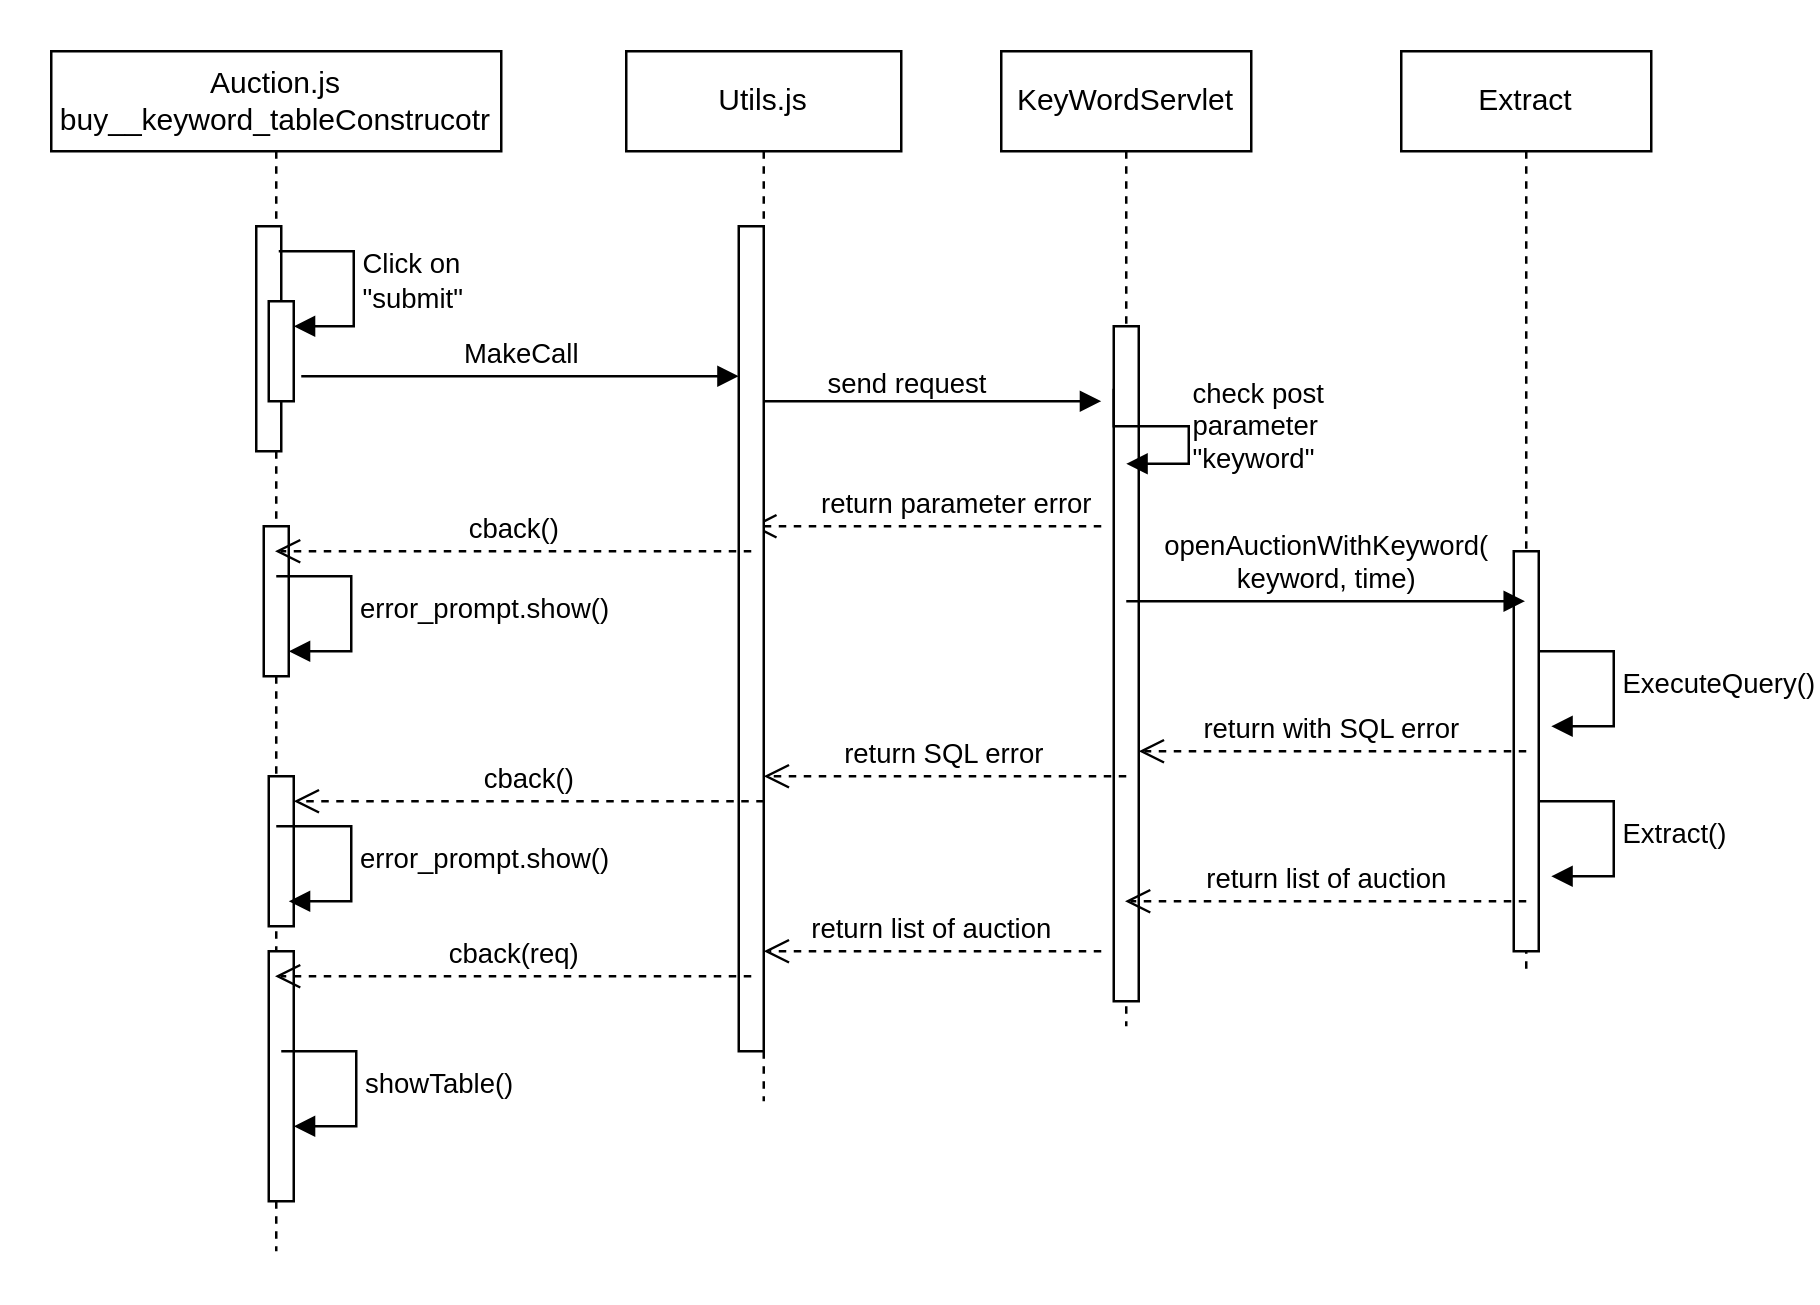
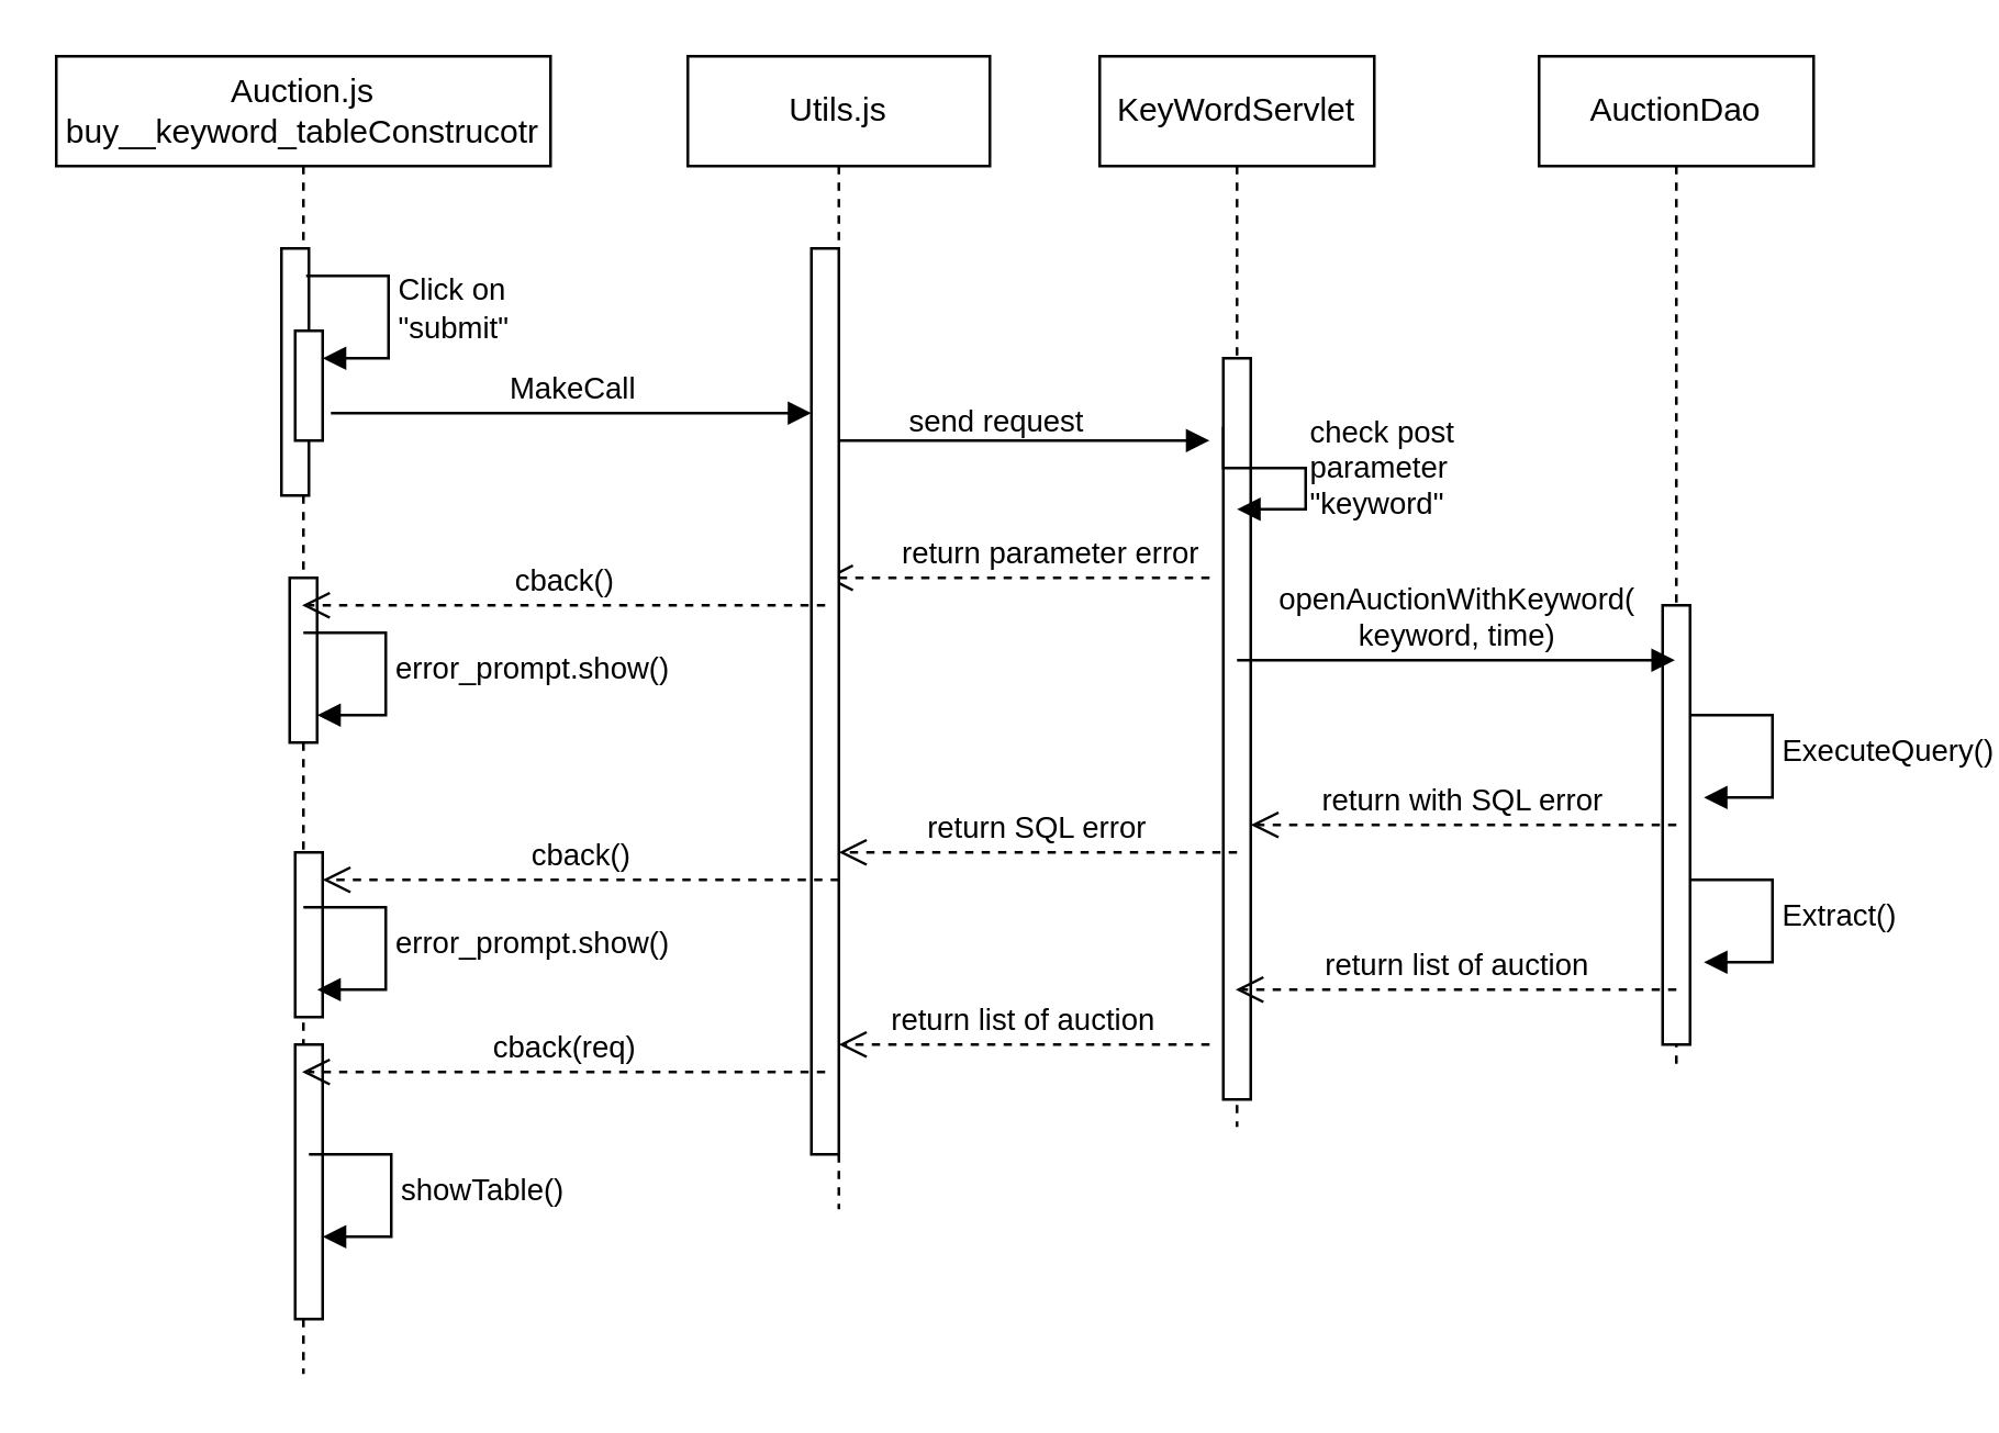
  <mxCell id="0" />
  <mxCell id="1" parent="0" />
  <mxCell id="2" value="Auction.js buy__keyword_tableConstrucotr&lt;br&gt;" style="shape=umlLifeline;perimeter=lifelinePerimeter;whiteSpace=wrap;html=1;container=0;dropTarget=0;collapsible=0;recursiveResize=0;outlineConnect=0;portConstraint=eastwest;newEdgeStyle={&quot;edgeStyle&quot;:&quot;elbowEdgeStyle&quot;,&quot;elbow&quot;:&quot;vertical&quot;,&quot;curved&quot;:0,&quot;rounded&quot;:0};" parent="1" vertex="1"><mxGeometry x="20" y="20" width="180" height="480" as="geometry" /></mxCell>
  <mxCell id="3" value="" style="html=1;points=[];perimeter=orthogonalPerimeter;outlineConnect=0;targetShapes=umlLifeline;portConstraint=eastwest;newEdgeStyle={&quot;edgeStyle&quot;:&quot;elbowEdgeStyle&quot;,&quot;elbow&quot;:&quot;vertical&quot;,&quot;curved&quot;:0,&quot;rounded&quot;:0};" parent="2" vertex="1"><mxGeometry x="82" y="70" width="10" height="90" as="geometry" /></mxCell>
  <mxCell id="4" value="" style="html=1;points=[];perimeter=orthogonalPerimeter;outlineConnect=0;targetShapes=umlLifeline;portConstraint=eastwest;newEdgeStyle={&quot;edgeStyle&quot;:&quot;elbowEdgeStyle&quot;,&quot;elbow&quot;:&quot;vertical&quot;,&quot;curved&quot;:0,&quot;rounded&quot;:0};" parent="2" vertex="1"><mxGeometry x="87" y="100" width="10" height="40" as="geometry" /></mxCell>
  <mxCell id="5" value="Click on&lt;br&gt;&quot;submit&quot;" style="html=1;align=left;spacingLeft=2;endArrow=block;rounded=0;edgeStyle=orthogonalEdgeStyle;curved=0;rounded=0;" parent="2" target="4" edge="1"><mxGeometry relative="1" as="geometry"><mxPoint x="91" y="80" as="sourcePoint" /><Array as="points"><mxPoint x="121" y="110" /></Array></mxGeometry></mxCell>
  <mxCell id="6" value="" style="html=1;points=[];perimeter=orthogonalPerimeter;outlineConnect=0;targetShapes=umlLifeline;portConstraint=eastwest;newEdgeStyle={&quot;edgeStyle&quot;:&quot;elbowEdgeStyle&quot;,&quot;elbow&quot;:&quot;vertical&quot;,&quot;curved&quot;:0,&quot;rounded&quot;:0};" parent="2" vertex="1"><mxGeometry x="87" y="360" width="10" height="100" as="geometry" /></mxCell>
  <mxCell id="7" value="showTable()" style="html=1;align=left;spacingLeft=2;endArrow=block;rounded=0;edgeStyle=orthogonalEdgeStyle;curved=0;rounded=0;" parent="2" target="6" edge="1"><mxGeometry relative="1" as="geometry"><mxPoint x="92" y="400" as="sourcePoint" /><Array as="points"><mxPoint x="122" y="430" /></Array></mxGeometry></mxCell>
  <mxCell id="8" value="" style="html=1;points=[];perimeter=orthogonalPerimeter;outlineConnect=0;targetShapes=umlLifeline;portConstraint=eastwest;newEdgeStyle={&quot;edgeStyle&quot;:&quot;elbowEdgeStyle&quot;,&quot;elbow&quot;:&quot;vertical&quot;,&quot;curved&quot;:0,&quot;rounded&quot;:0};" vertex="1" parent="2"><mxGeometry x="85" y="190" width="10" height="60" as="geometry" /></mxCell>
  <mxCell id="9" value="" style="html=1;points=[];perimeter=orthogonalPerimeter;outlineConnect=0;targetShapes=umlLifeline;portConstraint=eastwest;newEdgeStyle={&quot;edgeStyle&quot;:&quot;elbowEdgeStyle&quot;,&quot;elbow&quot;:&quot;vertical&quot;,&quot;curved&quot;:0,&quot;rounded&quot;:0};" vertex="1" parent="2"><mxGeometry x="87" y="290" width="10" height="60" as="geometry" /></mxCell>
  <mxCell id="10" value="KeyWordServlet" style="shape=umlLifeline;perimeter=lifelinePerimeter;whiteSpace=wrap;html=1;container=0;dropTarget=0;collapsible=0;recursiveResize=0;outlineConnect=0;portConstraint=eastwest;newEdgeStyle={&quot;edgeStyle&quot;:&quot;elbowEdgeStyle&quot;,&quot;elbow&quot;:&quot;vertical&quot;,&quot;curved&quot;:0,&quot;rounded&quot;:0};" parent="1" vertex="1"><mxGeometry x="400" y="20" width="100" height="390" as="geometry" /></mxCell>
  <mxCell id="11" value="" style="html=1;points=[];perimeter=orthogonalPerimeter;outlineConnect=0;targetShapes=umlLifeline;portConstraint=eastwest;newEdgeStyle={&quot;edgeStyle&quot;:&quot;elbowEdgeStyle&quot;,&quot;elbow&quot;:&quot;vertical&quot;,&quot;curved&quot;:0,&quot;rounded&quot;:0};" parent="10" vertex="1"><mxGeometry x="45" y="110" width="10" height="270" as="geometry" /></mxCell>
  <mxCell id="12" value="check post&lt;br&gt;parameter&lt;br&gt;&quot;keyword&quot;" style="html=1;align=left;spacingLeft=2;endArrow=block;rounded=0;edgeStyle=orthogonalEdgeStyle;curved=0;rounded=0;" parent="10" edge="1"><mxGeometry relative="1" as="geometry"><mxPoint x="45" y="135" as="sourcePoint" /><Array as="points"><mxPoint x="45" y="150" /><mxPoint x="75" y="150" /><mxPoint x="75" y="165" /></Array><mxPoint x="50" y="165" as="targetPoint" /></mxGeometry></mxCell>
  <mxCell id="13" value="send request" style="endArrow=block;endFill=1;html=1;edgeStyle=orthogonalEdgeStyle;align=left;verticalAlign=top;rounded=0;exitX=0.495;exitY=0.27;exitDx=0;exitDy=0;exitPerimeter=0;" parent="1" source="23" edge="1"><mxGeometry x="-0.375" y="20" relative="1" as="geometry"><mxPoint x="330" y="150" as="sourcePoint" /><mxPoint x="440" y="160" as="targetPoint" /><Array as="points"><mxPoint x="305" y="160" /><mxPoint x="440" y="160" /></Array><mxPoint as="offset" /></mxGeometry></mxCell>
  <mxCell id="14" value="return parameter error" style="html=1;verticalAlign=bottom;endArrow=open;dashed=1;endSize=8;edgeStyle=elbowEdgeStyle;elbow=vertical;curved=0;rounded=0;" parent="1" edge="1"><mxGeometry x="-0.175" relative="1" as="geometry"><mxPoint x="440" y="210" as="sourcePoint" /><mxPoint x="300" y="210" as="targetPoint" /><mxPoint as="offset" /></mxGeometry></mxCell>
- <mxCell id="15" value="Extract" style="shape=umlLifeline;perimeter=lifelinePerimeter;whiteSpace=wrap;html=1;container=0;dropTarget=0;collapsible=0;recursiveResize=0;outlineConnect=0;portConstraint=eastwest;newEdgeStyle={&quot;edgeStyle&quot;:&quot;elbowEdgeStyle&quot;,&quot;elbow&quot;:&quot;vertical&quot;,&quot;curved&quot;:0,&quot;rounded&quot;:0};" parent="1" vertex="1"><mxGeometry x="560" y="20" width="100" height="370" as="geometry" /></mxCell>
+ <mxCell id="15" value="AuctionDao" style="shape=umlLifeline;perimeter=lifelinePerimeter;whiteSpace=wrap;html=1;container=0;dropTarget=0;collapsible=0;recursiveResize=0;outlineConnect=0;portConstraint=eastwest;newEdgeStyle={&quot;edgeStyle&quot;:&quot;elbowEdgeStyle&quot;,&quot;elbow&quot;:&quot;vertical&quot;,&quot;curved&quot;:0,&quot;rounded&quot;:0};" parent="1" vertex="1"><mxGeometry x="560" y="20" width="100" height="370" as="geometry" /></mxCell>
  <mxCell id="16" value="" style="html=1;points=[];perimeter=orthogonalPerimeter;outlineConnect=0;targetShapes=umlLifeline;portConstraint=eastwest;newEdgeStyle={&quot;edgeStyle&quot;:&quot;elbowEdgeStyle&quot;,&quot;elbow&quot;:&quot;vertical&quot;,&quot;curved&quot;:0,&quot;rounded&quot;:0};" parent="15" vertex="1"><mxGeometry x="45" y="200" width="10" height="160" as="geometry" /></mxCell>
  <mxCell id="17" value="ExecuteQuery()" style="html=1;align=left;spacingLeft=2;endArrow=block;rounded=0;edgeStyle=orthogonalEdgeStyle;curved=0;rounded=0;" parent="15" edge="1"><mxGeometry relative="1" as="geometry"><mxPoint x="55" y="240" as="sourcePoint" /><Array as="points"><mxPoint x="85" y="270" /></Array><mxPoint x="60" y="270" as="targetPoint" /></mxGeometry></mxCell>
  <mxCell id="18" value="Extract()" style="html=1;align=left;spacingLeft=2;endArrow=block;rounded=0;edgeStyle=orthogonalEdgeStyle;curved=0;rounded=0;" parent="15" edge="1"><mxGeometry relative="1" as="geometry"><mxPoint x="55" y="300" as="sourcePoint" /><Array as="points"><mxPoint x="85" y="330" /></Array><mxPoint x="60" y="330" as="targetPoint" /></mxGeometry></mxCell>
  <mxCell id="19" value="openAuctionWithKeyword(&lt;br&gt;keyword, time)" style="html=1;verticalAlign=bottom;endArrow=block;edgeStyle=elbowEdgeStyle;elbow=vertical;curved=0;rounded=0;" parent="1" target="15" edge="1"><mxGeometry width="80" relative="1" as="geometry"><mxPoint x="450" y="240" as="sourcePoint" /><mxPoint x="530" y="220" as="targetPoint" /><Array as="points"><mxPoint x="500" y="240" /></Array></mxGeometry></mxCell>
  <mxCell id="20" value="return with SQL error" style="html=1;verticalAlign=bottom;endArrow=open;dashed=1;endSize=8;edgeStyle=elbowEdgeStyle;elbow=vertical;curved=0;rounded=0;" parent="1" target="11" edge="1"><mxGeometry relative="1" as="geometry"><mxPoint x="610" y="300" as="sourcePoint" /><mxPoint x="530" y="300" as="targetPoint" /></mxGeometry></mxCell>
  <mxCell id="21" value="return list of auction" style="html=1;verticalAlign=bottom;endArrow=open;dashed=1;endSize=8;edgeStyle=elbowEdgeStyle;elbow=vertical;curved=0;rounded=0;" parent="1" target="10" edge="1"><mxGeometry relative="1" as="geometry"><mxPoint x="610" y="360" as="sourcePoint" /><mxPoint x="530" y="360" as="targetPoint" /></mxGeometry></mxCell>
  <mxCell id="22" value="return list of auction" style="html=1;verticalAlign=bottom;endArrow=open;dashed=1;endSize=8;edgeStyle=elbowEdgeStyle;elbow=vertical;curved=0;rounded=0;" parent="1" target="24" edge="1"><mxGeometry relative="1" as="geometry"><mxPoint x="440" y="380" as="sourcePoint" /><mxPoint x="360" y="380" as="targetPoint" /></mxGeometry></mxCell>
  <mxCell id="23" value="Utils.js" style="shape=umlLifeline;perimeter=lifelinePerimeter;whiteSpace=wrap;html=1;container=0;dropTarget=0;collapsible=0;recursiveResize=0;outlineConnect=0;portConstraint=eastwest;newEdgeStyle={&quot;edgeStyle&quot;:&quot;elbowEdgeStyle&quot;,&quot;elbow&quot;:&quot;vertical&quot;,&quot;curved&quot;:0,&quot;rounded&quot;:0};" parent="1" vertex="1"><mxGeometry x="250" y="20" width="110" height="420" as="geometry" /></mxCell>
  <mxCell id="24" value="" style="html=1;points=[];perimeter=orthogonalPerimeter;outlineConnect=0;targetShapes=umlLifeline;portConstraint=eastwest;newEdgeStyle={&quot;edgeStyle&quot;:&quot;elbowEdgeStyle&quot;,&quot;elbow&quot;:&quot;vertical&quot;,&quot;curved&quot;:0,&quot;rounded&quot;:0};" parent="23" vertex="1"><mxGeometry x="45" y="70" width="10" height="330" as="geometry" /></mxCell>
  <mxCell id="25" value="MakeCall" style="html=1;verticalAlign=bottom;endArrow=block;edgeStyle=elbowEdgeStyle;elbow=vertical;curved=0;rounded=0;" parent="1" target="24" edge="1"><mxGeometry width="80" relative="1" as="geometry"><mxPoint x="120" y="150" as="sourcePoint" /><mxPoint x="200" y="150" as="targetPoint" /></mxGeometry></mxCell>
  <mxCell id="26" value="cback()" style="html=1;verticalAlign=bottom;endArrow=open;dashed=1;endSize=8;edgeStyle=elbowEdgeStyle;elbow=vertical;curved=0;rounded=0;" parent="1" target="2" edge="1"><mxGeometry relative="1" as="geometry"><mxPoint x="300" y="220" as="sourcePoint" /><mxPoint x="220" y="220" as="targetPoint" /></mxGeometry></mxCell>
  <mxCell id="27" value="return SQL error" style="html=1;verticalAlign=bottom;endArrow=open;dashed=1;endSize=8;edgeStyle=elbowEdgeStyle;elbow=vertical;curved=0;rounded=0;" parent="1" target="24" edge="1"><mxGeometry relative="1" as="geometry"><mxPoint x="450" y="310" as="sourcePoint" /><mxPoint x="370" y="310" as="targetPoint" /></mxGeometry></mxCell>
  <mxCell id="28" value="cback(req)" style="html=1;verticalAlign=bottom;endArrow=open;dashed=1;endSize=8;edgeStyle=elbowEdgeStyle;elbow=vertical;curved=0;rounded=0;" parent="1" target="2" edge="1"><mxGeometry relative="1" as="geometry"><mxPoint x="300" y="390" as="sourcePoint" /><mxPoint x="220" y="390" as="targetPoint" /></mxGeometry></mxCell>
  <mxCell id="29" value="" style="html=1;verticalAlign=bottom;endArrow=open;dashed=1;endSize=8;edgeStyle=elbowEdgeStyle;elbow=vertical;curved=0;rounded=0;" edge="1" parent="1" target="9"><mxGeometry relative="1" as="geometry"><mxPoint x="305" y="320" as="sourcePoint" /><mxPoint x="110" y="320" as="targetPoint" /></mxGeometry></mxCell>
  <mxCell id="30" value="cback()" style="edgeLabel;html=1;align=center;verticalAlign=middle;resizable=0;points=[];" vertex="1" connectable="0" parent="29"><mxGeometry x="-0.308" y="-2" relative="1" as="geometry"><mxPoint x="-30" y="-8" as="offset" /></mxGeometry></mxCell>
  <mxCell id="31" value="error_prompt.show()" style="html=1;align=left;spacingLeft=2;endArrow=block;rounded=0;edgeStyle=orthogonalEdgeStyle;curved=0;rounded=0;" edge="1" parent="1"><mxGeometry relative="1" as="geometry"><mxPoint x="110" y="330" as="sourcePoint" /><Array as="points"><mxPoint x="140" y="360" /></Array><mxPoint x="115" y="360" as="targetPoint" /></mxGeometry></mxCell>
  <mxCell id="32" value="error_prompt.show()" style="html=1;align=left;spacingLeft=2;endArrow=block;rounded=0;edgeStyle=orthogonalEdgeStyle;curved=0;rounded=0;" edge="1" parent="1"><mxGeometry relative="1" as="geometry"><mxPoint x="110" y="230" as="sourcePoint" /><Array as="points"><mxPoint x="140" y="260" /></Array><mxPoint x="115" y="260" as="targetPoint" /></mxGeometry></mxCell>
